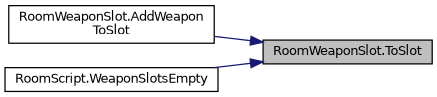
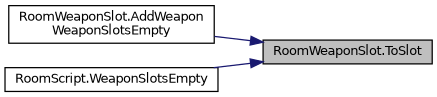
  digraph {
    rankdir=RL
    node [color=black fillcolor=white fontname=Helvetica fontsize=10 shape=record style=filled]
    edge [color=midnightblue dir=back fontname=Helvetica fontsize=10 labelfontname=Helvetica labelfontsize=10 style=solid]
    n1 [fillcolor=grey75 fontcolor=black height=0.2 label="RoomWeaponSlot.ToSlot" width=0.4]
-   n2 [height=0.2 label="RoomWeaponSlot.AddWeapon\lToSlot" width=0.4]
+   n2 [height=0.2 label="RoomWeaponSlot.AddWeapon\lWeaponSlotsEmpty" width=0.4]
    n3 [height=0.2 label="RoomScript.WeaponSlotsEmpty" width=0.4]
    n1 -> n2
    n1 -> n3
  }
